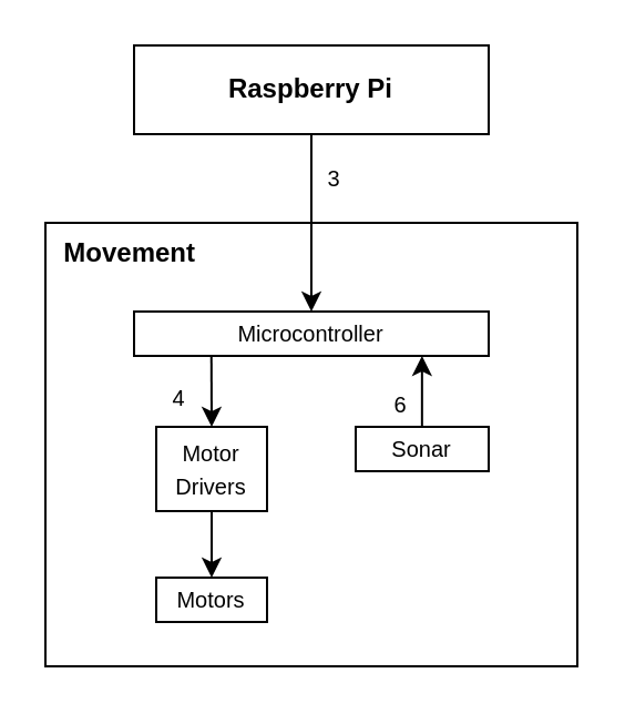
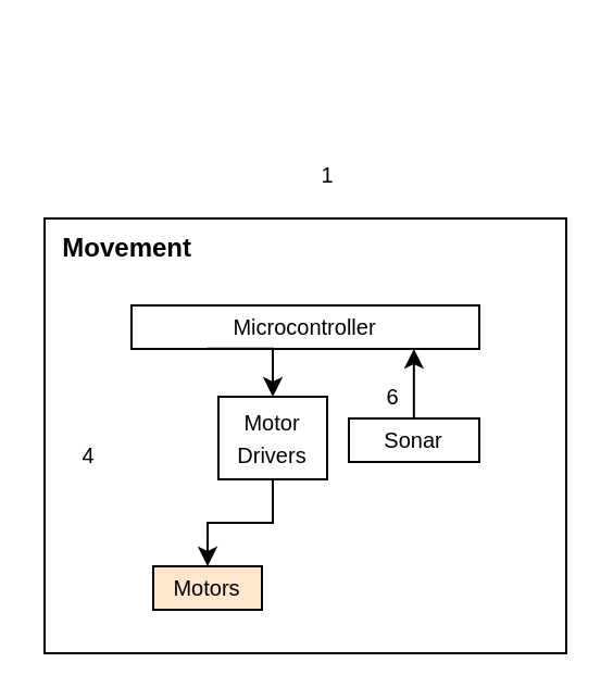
  <mxCell id="0" />
  <mxCell id="1" parent="0" />
- <mxCell id="2" value="&lt;b&gt;Raspberry Pi&lt;/b&gt;" style="rounded=0;whiteSpace=wrap;html=1;fontStyle=1" parent="1" vertex="1"><mxGeometry x="60" y="20" width="160" height="40" as="geometry" /></mxCell>
  <mxCell id="3" value="&lt;b&gt;&amp;nbsp; Movement&lt;/b&gt;" style="rounded=0;whiteSpace=wrap;html=1;align=left;verticalAlign=top;" vertex="1" parent="1"><mxGeometry x="20" y="100" width="240" height="200" as="geometry" /></mxCell>
  <mxCell id="4" value="&lt;font style=&quot;font-size: 10px;&quot;&gt;Microcontroller&lt;/font&gt;" style="rounded=0;whiteSpace=wrap;html=1;" vertex="1" parent="1"><mxGeometry x="60" y="140" width="160" height="20" as="geometry" /></mxCell>
  <mxCell id="5" value="&lt;font style=&quot;font-size: 10px;&quot;&gt;Sonar&lt;/font&gt;" style="rounded=0;whiteSpace=wrap;html=1;" vertex="1" parent="1"><mxGeometry x="160" y="192" width="60" height="20" as="geometry" /></mxCell>
- <mxCell id="6" value="&lt;font style=&quot;font-size: 10px;&quot;&gt;Motor Drivers&lt;/font&gt;" style="rounded=0;whiteSpace=wrap;html=1;" vertex="1" parent="1"><mxGeometry x="70" y="192" width="50" height="38" as="geometry" /></mxCell>
- <mxCell id="7" value="&lt;font style=&quot;font-size: 10px;&quot;&gt;Motors&lt;/font&gt;" style="rounded=0;whiteSpace=wrap;html=1;" vertex="1" parent="1"><mxGeometry x="70" y="260" width="50" height="20" as="geometry" /></mxCell>
+ <mxCell id="6" value="&lt;font style=&quot;font-size: 10px;&quot;&gt;Motor Drivers&lt;/font&gt;" style="rounded=0;whiteSpace=wrap;html=1;" vertex="1" parent="1"><mxGeometry x="100" y="182" width="50" height="38" as="geometry" /></mxCell>
+ <mxCell id="7" value="&lt;font style=&quot;font-size: 10px;&quot;&gt;Motors&lt;/font&gt;" style="rounded=0;whiteSpace=wrap;html=1;fillColor=#ffe6cc;" vertex="1" parent="1"><mxGeometry x="70" y="260" width="50" height="20" as="geometry" /></mxCell>
  <mxCell id="8" style="edgeStyle=orthogonalEdgeStyle;rounded=0;orthogonalLoop=1;jettySize=auto;html=1;exitX=0.218;exitY=0.995;exitDx=0;exitDy=0;entryX=0.5;entryY=0;entryDx=0;entryDy=0;exitPerimeter=0;" edge="1" parent="1" source="4" target="6"><mxGeometry relative="1" as="geometry"><mxPoint x="430" y="210" as="sourcePoint" /><mxPoint x="430" y="170" as="targetPoint" /></mxGeometry></mxCell>
  <mxCell id="9" style="edgeStyle=orthogonalEdgeStyle;rounded=0;orthogonalLoop=1;jettySize=auto;html=1;exitX=0.218;exitY=0.995;exitDx=0;exitDy=0;entryX=0.5;entryY=0;entryDx=0;entryDy=0;exitPerimeter=0;startArrow=classic;startFill=1;endArrow=none;endFill=0;" edge="1" parent="1"><mxGeometry relative="1" as="geometry"><mxPoint x="189.92" y="160" as="sourcePoint" /><mxPoint x="189.92" y="192" as="targetPoint" /></mxGeometry></mxCell>
  <mxCell id="10" style="edgeStyle=orthogonalEdgeStyle;rounded=0;orthogonalLoop=1;jettySize=auto;html=1;exitX=0.5;exitY=1;exitDx=0;exitDy=0;entryX=0.5;entryY=0;entryDx=0;entryDy=0;" edge="1" parent="1" source="6" target="7"><mxGeometry relative="1" as="geometry"><mxPoint x="94.9" y="228" as="sourcePoint" /><mxPoint x="94.9" y="260" as="targetPoint" /></mxGeometry></mxCell>
- <mxCell id="11" value="&lt;font style=&quot;font-size: 10px;&quot;&gt;4&lt;/font&gt;" style="text;html=1;align=center;verticalAlign=middle;resizable=0;points=[];autosize=1;strokeColor=none;fillColor=none;spacing=-3;" vertex="1" parent="1"><mxGeometry x="70" y="169" width="20" height="20" as="geometry" /></mxCell>
+ <mxCell id="11" value="&lt;font style=&quot;font-size: 10px;&quot;&gt;4&lt;/font&gt;" style="text;html=1;align=center;verticalAlign=middle;resizable=0;points=[];autosize=1;strokeColor=none;fillColor=none;spacing=-3;" vertex="1" parent="1"><mxGeometry x="30" y="199" width="20" height="20" as="geometry" /></mxCell>
  <mxCell id="12" value="&lt;span style=&quot;font-size: 10px;&quot;&gt;6&lt;/span&gt;" style="text;html=1;align=center;verticalAlign=middle;resizable=0;points=[];autosize=1;strokeColor=none;fillColor=none;spacing=-3;" vertex="1" parent="1"><mxGeometry x="170" y="172" width="20" height="20" as="geometry" /></mxCell>
- <mxCell id="13" style="edgeStyle=orthogonalEdgeStyle;rounded=0;orthogonalLoop=1;jettySize=auto;html=1;entryX=0.5;entryY=0;entryDx=0;entryDy=0;exitX=0.5;exitY=1;exitDx=0;exitDy=0;" edge="1" parent="1" source="2" target="4"><mxGeometry relative="1" as="geometry"><mxPoint x="140" y="60" as="sourcePoint" /><mxPoint x="140" y="140" as="targetPoint" /></mxGeometry></mxCell>
- <mxCell id="14" value="&lt;span style=&quot;font-size: 10px;&quot;&gt;3&lt;/span&gt;" style="text;html=1;align=center;verticalAlign=middle;resizable=0;points=[];autosize=1;strokeColor=none;fillColor=none;spacing=-3;" vertex="1" parent="1"><mxGeometry x="140" y="70" width="20" height="20" as="geometry" /></mxCell>
+ <mxCell id="14" value="&lt;span style=&quot;font-size: 10px;&quot;&gt;1&lt;/span&gt;" style="text;html=1;align=center;verticalAlign=middle;resizable=0;points=[];autosize=1;strokeColor=none;fillColor=none;spacing=-3;" vertex="1" parent="1"><mxGeometry x="140" y="70" width="20" height="20" as="geometry" /></mxCell>
